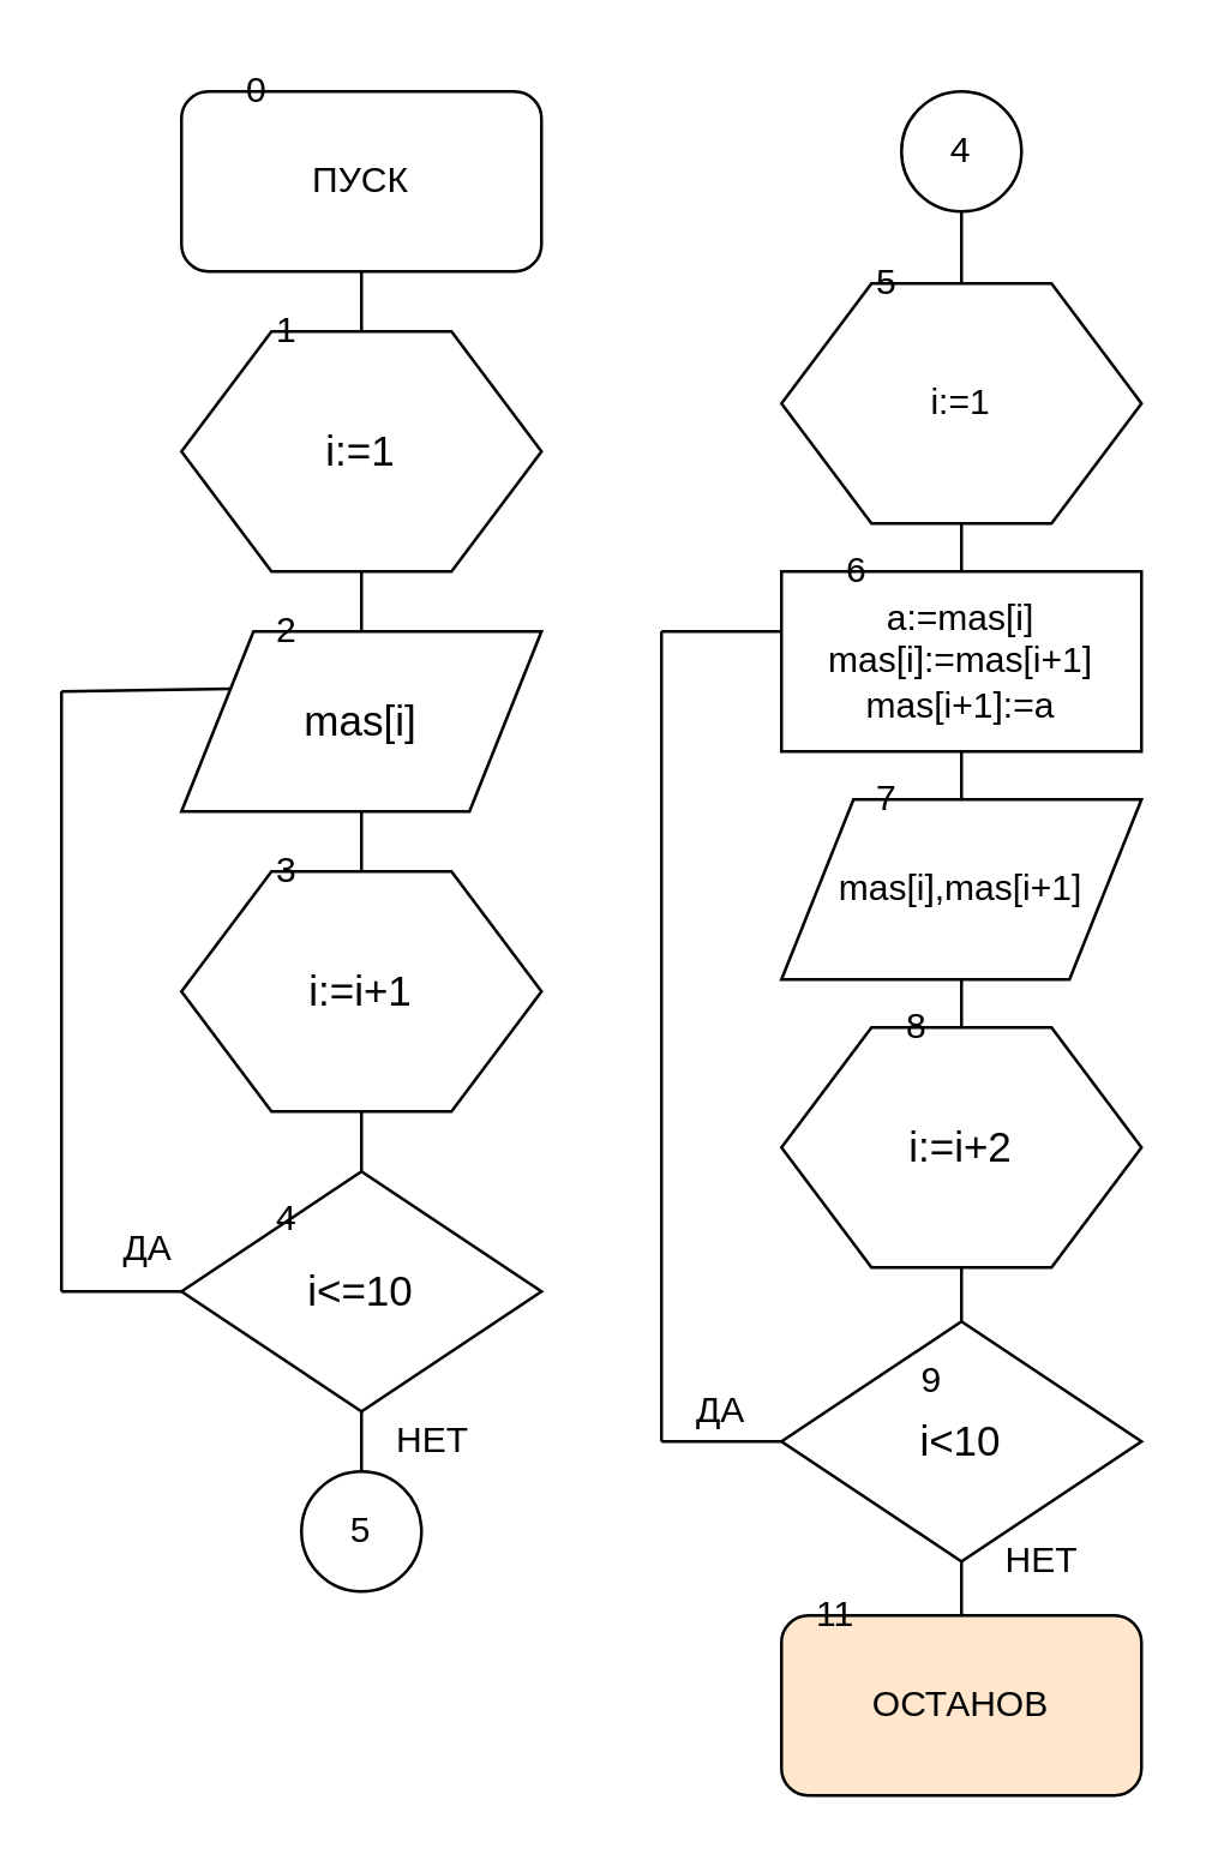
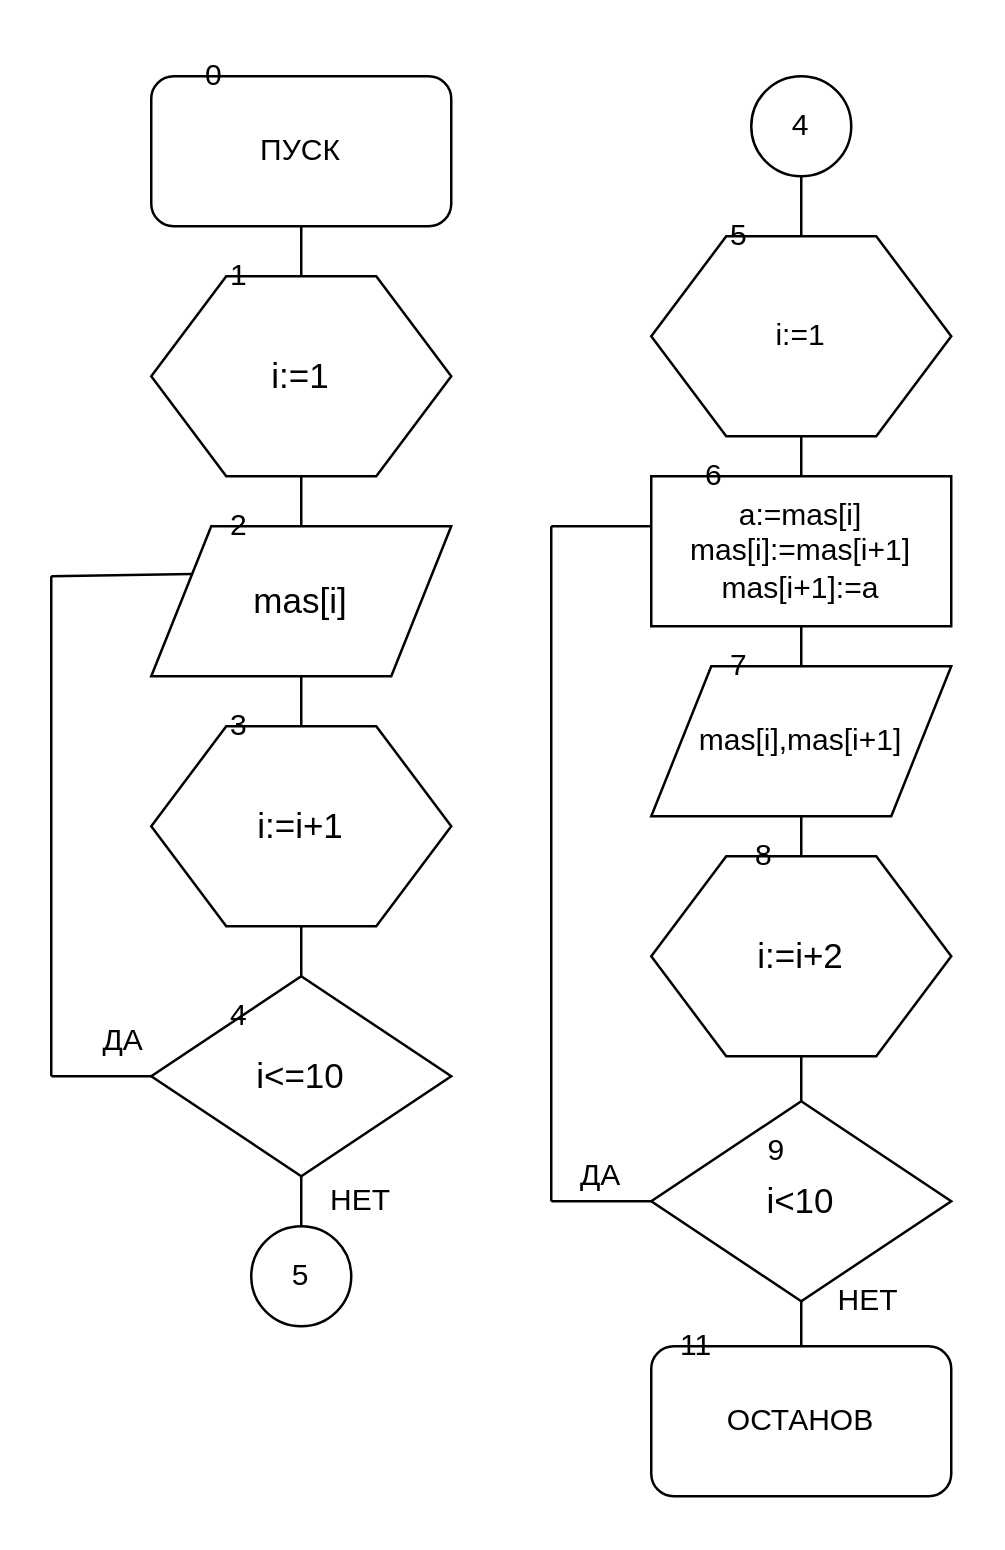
  <mxCell id="0" />
  <mxCell id="1" parent="0" />
  <mxCell id="2" value="" style="endArrow=none;html=1;entryX=0.5;entryY=0;entryDx=0;entryDy=0;exitX=0.5;exitY=1;exitDx=0;exitDy=0;" edge="1" parent="1" source="16" target="5"><mxGeometry width="50" height="50" relative="1" as="geometry"><mxPoint x="20" y="670" as="sourcePoint" /><mxPoint x="70" y="620" as="targetPoint" /></mxGeometry></mxCell>
  <mxCell id="3" value="" style="endArrow=none;html=1;exitX=0.5;exitY=1;exitDx=0;exitDy=0;" edge="1" parent="1" source="4"><mxGeometry width="50" height="50" relative="1" as="geometry"><mxPoint x="20" y="560" as="sourcePoint" /><mxPoint x="120" y="490" as="targetPoint" /></mxGeometry></mxCell>
  <mxCell id="4" value="ПУСК" style="rounded=1;whiteSpace=wrap;html=1;" vertex="1" parent="1"><mxGeometry x="60" y="30" width="120" height="60" as="geometry" /></mxCell>
- <mxCell id="5" value="ОСТАНОВ" style="rounded=1;whiteSpace=wrap;html=1;fillColor=#ffe6cc;" vertex="1" parent="1"><mxGeometry x="260" y="538" width="120" height="60" as="geometry" /></mxCell>
+ <mxCell id="5" value="ОСТАНОВ" style="rounded=1;whiteSpace=wrap;html=1;" vertex="1" parent="1"><mxGeometry x="260" y="538" width="120" height="60" as="geometry" /></mxCell>
  <mxCell id="6" value="&lt;font style=&quot;font-size: 14px&quot;&gt;i:=1&lt;/font&gt;" style="shape=hexagon;perimeter=hexagonPerimeter2;whiteSpace=wrap;html=1;" vertex="1" parent="1"><mxGeometry x="60" y="110" width="120" height="80" as="geometry" /></mxCell>
  <mxCell id="7" value="&lt;font style=&quot;font-size: 14px&quot;&gt;mas[i]&lt;/font&gt;" style="shape=parallelogram;perimeter=parallelogramPerimeter;whiteSpace=wrap;html=1;" vertex="1" parent="1"><mxGeometry x="60" y="210" width="120" height="60" as="geometry" /></mxCell>
  <mxCell id="8" value="&lt;font style=&quot;font-size: 14px&quot;&gt;i:=i+1&lt;/font&gt;" style="shape=hexagon;perimeter=hexagonPerimeter2;whiteSpace=wrap;html=1;" vertex="1" parent="1"><mxGeometry x="60" y="290" width="120" height="80" as="geometry" /></mxCell>
  <mxCell id="9" value="&lt;font style=&quot;font-size: 14px&quot;&gt;i&amp;lt;=10&lt;/font&gt;" style="rhombus;whiteSpace=wrap;html=1;" vertex="1" parent="1"><mxGeometry x="60" y="390" width="120" height="80" as="geometry" /></mxCell>
  <mxCell id="10" value="" style="endArrow=none;html=1;entryX=0;entryY=0.5;entryDx=0;entryDy=0;" edge="1" parent="1" target="9"><mxGeometry width="50" height="50" relative="1" as="geometry"><mxPoint x="20" y="430" as="sourcePoint" /><mxPoint x="110" y="490" as="targetPoint" /></mxGeometry></mxCell>
  <mxCell id="11" value="" style="endArrow=none;html=1;entryX=0;entryY=0.25;entryDx=0;entryDy=0;" edge="1" parent="1" target="7"><mxGeometry width="50" height="50" relative="1" as="geometry"><mxPoint x="20" y="230" as="sourcePoint" /><mxPoint x="60" y="230" as="targetPoint" /></mxGeometry></mxCell>
  <mxCell id="12" value="" style="endArrow=none;html=1;" edge="1" parent="1"><mxGeometry width="50" height="50" relative="1" as="geometry"><mxPoint x="20" y="230" as="sourcePoint" /><mxPoint x="20" y="430" as="targetPoint" /></mxGeometry></mxCell>
  <mxCell id="13" value="ДА" style="text;html=1;resizable=0;points=[];autosize=1;align=left;verticalAlign=top;spacingTop=-4;" vertex="1" parent="1"><mxGeometry x="39" y="406" width="30" height="20" as="geometry" /></mxCell>
  <mxCell id="14" value="НЕТ" style="text;html=1;resizable=0;points=[];autosize=1;align=left;verticalAlign=top;spacingTop=-4;" vertex="1" parent="1"><mxGeometry x="130" y="470" width="40" height="20" as="geometry" /></mxCell>
  <mxCell id="15" value="5" style="ellipse;whiteSpace=wrap;html=1;aspect=fixed;" vertex="1" parent="1"><mxGeometry x="100" y="490" width="40" height="40" as="geometry" /></mxCell>
  <mxCell id="16" value="4" style="ellipse;whiteSpace=wrap;html=1;aspect=fixed;" vertex="1" parent="1"><mxGeometry x="300" y="30" width="40" height="40" as="geometry" /></mxCell>
  <mxCell id="17" value="0" style="text;html=1;resizable=0;points=[];autosize=1;align=left;verticalAlign=top;spacingTop=-4;" vertex="1" parent="1"><mxGeometry x="80" y="20" width="20" height="20" as="geometry" /></mxCell>
  <mxCell id="18" value="1" style="text;html=1;resizable=0;points=[];autosize=1;align=left;verticalAlign=top;spacingTop=-4;" vertex="1" parent="1"><mxGeometry x="90" y="100" width="20" height="20" as="geometry" /></mxCell>
  <mxCell id="19" value="2" style="text;html=1;resizable=0;points=[];autosize=1;align=left;verticalAlign=top;spacingTop=-4;" vertex="1" parent="1"><mxGeometry x="90" y="200" width="20" height="20" as="geometry" /></mxCell>
  <mxCell id="20" value="3" style="text;html=1;resizable=0;points=[];autosize=1;align=left;verticalAlign=top;spacingTop=-4;" vertex="1" parent="1"><mxGeometry x="90" y="280" width="20" height="20" as="geometry" /></mxCell>
  <mxCell id="21" value="4" style="text;html=1;resizable=0;points=[];autosize=1;align=left;verticalAlign=top;spacingTop=-4;" vertex="1" parent="1"><mxGeometry x="90" y="396" width="20" height="20" as="geometry" /></mxCell>
  <mxCell id="22" value="i:=1" style="shape=hexagon;perimeter=hexagonPerimeter2;whiteSpace=wrap;html=1;" vertex="1" parent="1"><mxGeometry x="260" y="94" width="120" height="80" as="geometry" /></mxCell>
  <mxCell id="23" value="&lt;div&gt;a:=mas[i]&lt;/div&gt;&lt;div&gt;mas[i]:=mas[i+1]&lt;/div&gt;&lt;div&gt;mas[i+1]:=a&lt;/div&gt;" style="rounded=0;whiteSpace=wrap;html=1;" vertex="1" parent="1"><mxGeometry x="260" y="190" width="120" height="60" as="geometry" /></mxCell>
  <mxCell id="24" value="mas[i],mas[i+1]" style="shape=parallelogram;perimeter=parallelogramPerimeter;whiteSpace=wrap;html=1;" vertex="1" parent="1"><mxGeometry x="260" y="266" width="120" height="60" as="geometry" /></mxCell>
  <mxCell id="25" value="&lt;font style=&quot;font-size: 14px&quot;&gt;i:=i+2&lt;/font&gt;" style="shape=hexagon;perimeter=hexagonPerimeter2;whiteSpace=wrap;html=1;" vertex="1" parent="1"><mxGeometry x="260" y="342" width="120" height="80" as="geometry" /></mxCell>
  <mxCell id="26" value="&lt;font style=&quot;font-size: 14px&quot;&gt;i&amp;lt;10&lt;/font&gt;" style="rhombus;whiteSpace=wrap;html=1;" vertex="1" parent="1"><mxGeometry x="260" y="440" width="120" height="80" as="geometry" /></mxCell>
  <mxCell id="27" value="" style="endArrow=none;html=1;entryX=0;entryY=0.5;entryDx=0;entryDy=0;" edge="1" parent="1" target="26"><mxGeometry width="50" height="50" relative="1" as="geometry"><mxPoint x="220" y="480" as="sourcePoint" /><mxPoint x="70" y="620" as="targetPoint" /></mxGeometry></mxCell>
  <mxCell id="28" value="" style="endArrow=none;html=1;entryX=0;entryY=0.5;entryDx=0;entryDy=0;" edge="1" parent="1"><mxGeometry width="50" height="50" relative="1" as="geometry"><mxPoint x="220" y="210" as="sourcePoint" /><mxPoint x="260" y="210" as="targetPoint" /></mxGeometry></mxCell>
  <mxCell id="29" value="" style="endArrow=none;html=1;" edge="1" parent="1"><mxGeometry width="50" height="50" relative="1" as="geometry"><mxPoint x="220" y="210" as="sourcePoint" /><mxPoint x="220" y="480" as="targetPoint" /></mxGeometry></mxCell>
  <mxCell id="30" value="ДА" style="text;html=1;resizable=0;points=[];autosize=1;align=left;verticalAlign=top;spacingTop=-4;" vertex="1" parent="1"><mxGeometry x="230" y="460" width="30" height="20" as="geometry" /></mxCell>
  <mxCell id="31" value="НЕТ" style="text;html=1;resizable=0;points=[];autosize=1;align=left;verticalAlign=top;spacingTop=-4;" vertex="1" parent="1"><mxGeometry x="333" y="510" width="40" height="20" as="geometry" /></mxCell>
  <mxCell id="32" value="5" style="text;html=1;resizable=0;points=[];autosize=1;align=left;verticalAlign=top;spacingTop=-4;" vertex="1" parent="1"><mxGeometry x="290" y="84" width="20" height="20" as="geometry" /></mxCell>
  <mxCell id="33" value="6" style="text;html=1;resizable=0;points=[];autosize=1;align=left;verticalAlign=top;spacingTop=-4;" vertex="1" parent="1"><mxGeometry x="280" y="180" width="20" height="20" as="geometry" /></mxCell>
  <mxCell id="34" value="7" style="text;html=1;resizable=0;points=[];autosize=1;align=left;verticalAlign=top;spacingTop=-4;" vertex="1" parent="1"><mxGeometry x="290" y="256" width="20" height="20" as="geometry" /></mxCell>
  <mxCell id="35" value="8" style="text;html=1;resizable=0;points=[];autosize=1;align=left;verticalAlign=top;spacingTop=-4;" vertex="1" parent="1"><mxGeometry x="300" y="332" width="20" height="20" as="geometry" /></mxCell>
  <mxCell id="36" value="9" style="text;html=1;resizable=0;points=[];autosize=1;align=left;verticalAlign=top;spacingTop=-4;" vertex="1" parent="1"><mxGeometry x="305" y="450" width="20" height="20" as="geometry" /></mxCell>
  <mxCell id="37" value="11" style="text;html=1;resizable=0;points=[];autosize=1;align=left;verticalAlign=top;spacingTop=-4;" vertex="1" parent="1"><mxGeometry x="270" y="528" width="30" height="20" as="geometry" /></mxCell>
